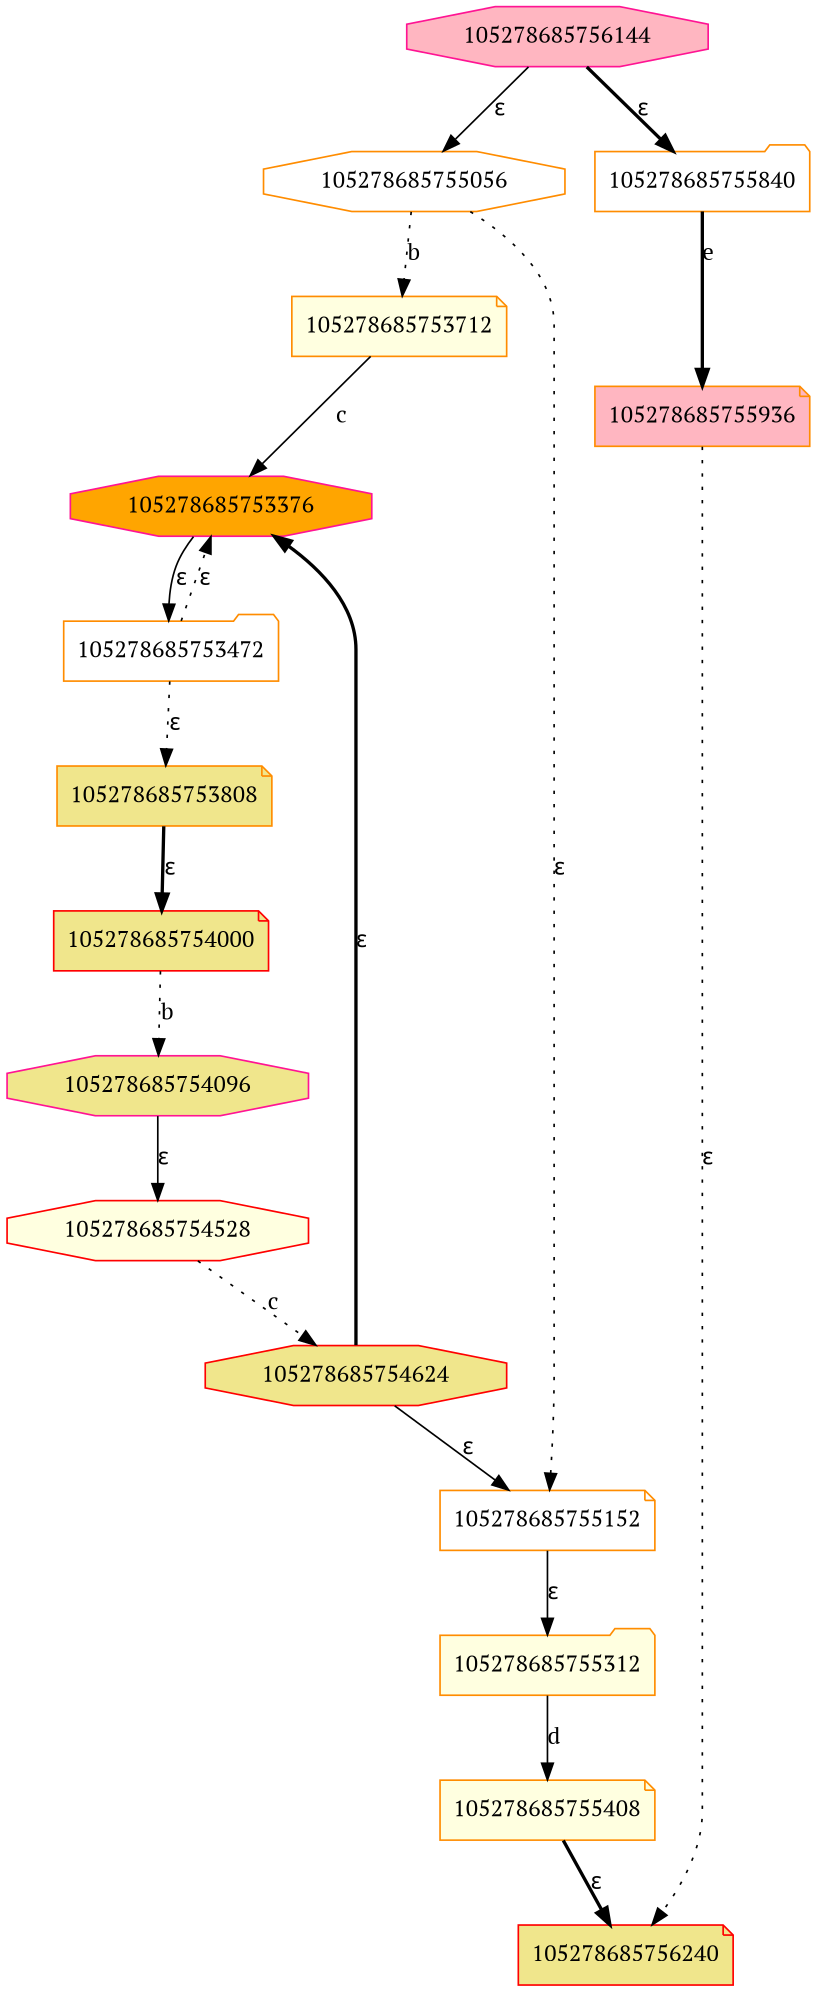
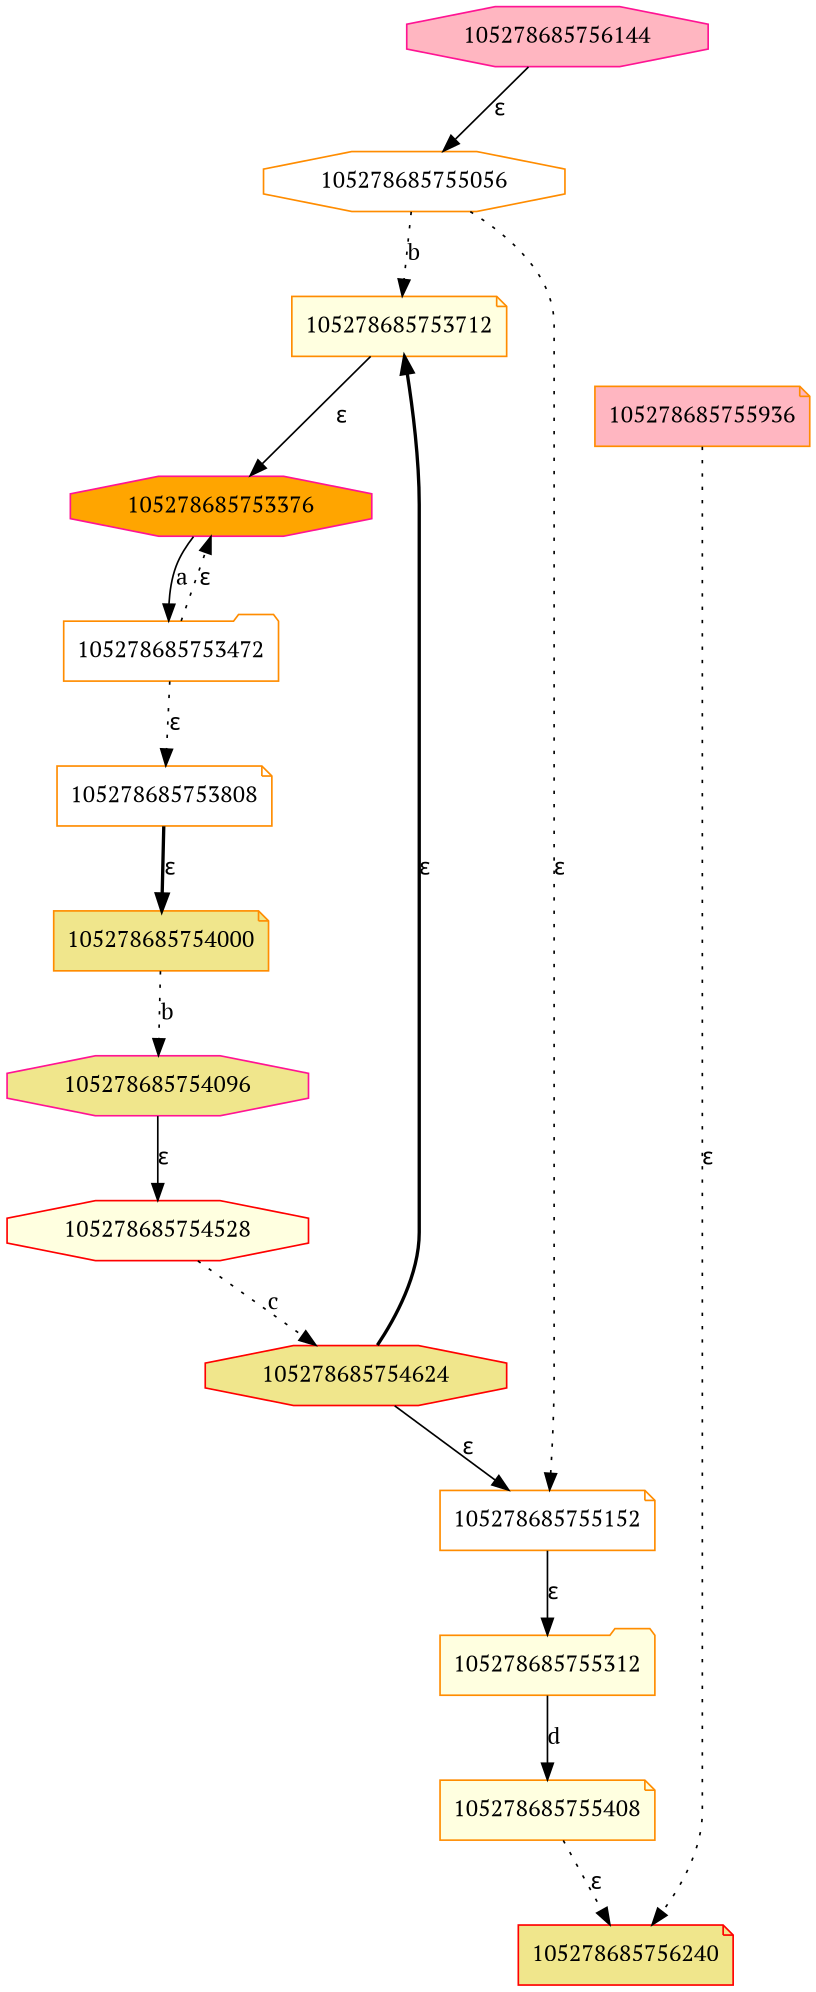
  digraph {
    fontname="PT Serif"
    rankdir=TB
    node [color=darkorange fillcolor=white fontname="PT Serif" shape=note style=filled]
    edge [fontname="PT Serif" style=solid]
    105278685756144 [color=deeppink fillcolor=lightpink shape=octagon]
    105278685755056 [shape=octagon]
-   105278685755840 [shape=folder]
    105278685753712 [fillcolor=lightyellow]
    105278685755152
    105278685755936 [fillcolor=lightpink]
    105278685753376 [color=deeppink fillcolor=orange shape=octagon]
    105278685755312 [fillcolor=lightyellow shape=folder]
    105278685756240 [color=red fillcolor=khaki]
    105278685753472 [shape=folder]
    105278685755408 [fillcolor=lightyellow]
-   105278685753808 [fillcolor=khaki]
-   105278685754000 [color=red fillcolor=khaki]
+   105278685753808
+   105278685754000 [fillcolor=khaki]
    105278685754096 [color=deeppink fillcolor=khaki shape=octagon]
    105278685754528 [color=red fillcolor=lightyellow shape=octagon]
    105278685754624 [color=red fillcolor=khaki shape=octagon]
    105278685756144 -> 105278685755056 [label="ε"]
-   105278685756144 -> 105278685755840 [label="ε" style=bold]
    105278685755056 -> 105278685753712 [label=b style=dotted]
    105278685755056 -> 105278685755152 [label="ε" style=dotted]
-   105278685755840 -> 105278685755936 [label=e style=bold]
-   105278685753712 -> 105278685753376 [label=c]
+   105278685753712 -> 105278685753376 [label="ε"]
    105278685755152 -> 105278685755312 [label="ε"]
    105278685755936 -> 105278685756240 [label="ε" style=dotted]
-   105278685753376 -> 105278685753472 [label="ε"]
+   105278685753376 -> 105278685753472 [label=a]
    105278685755312 -> 105278685755408 [label=d]
    105278685753472 -> 105278685753376 [label="ε" style=dotted]
    105278685753472 -> 105278685753808 [label="ε" style=dotted]
-   105278685755408 -> 105278685756240 [label="ε" style=bold]
+   105278685755408 -> 105278685756240 [label="ε" style=dotted]
    105278685753808 -> 105278685754000 [label="ε" style=bold]
    105278685754000 -> 105278685754096 [label=b style=dotted]
    105278685754096 -> 105278685754528 [label="ε"]
    105278685754528 -> 105278685754624 [label=c style=dotted]
-   105278685754624 -> 105278685753376 [label="ε" style=bold]
+   105278685754624 -> 105278685753712 [label="ε" style=bold]
    105278685754624 -> 105278685755152 [label="ε"]
  }
